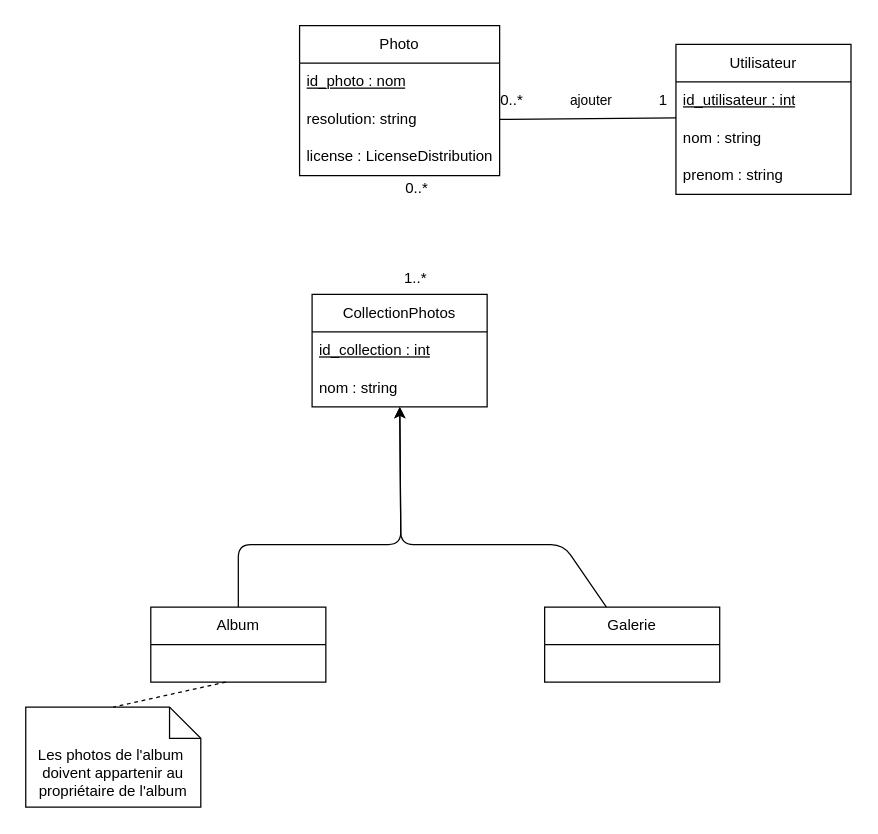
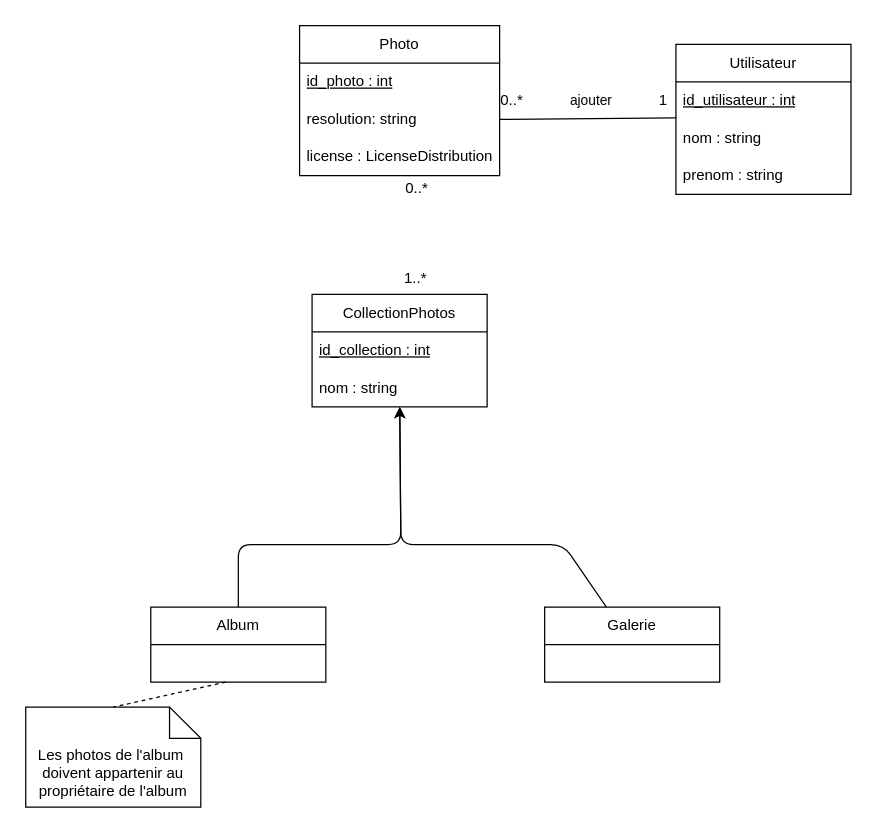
  <mxCell id="0" />
  <mxCell id="1" parent="0" />
  <mxCell id="2" value="Utilisateur" style="swimlane;fontStyle=0;childLayout=stackLayout;horizontal=1;startSize=30;horizontalStack=0;resizeParent=1;resizeParentMax=0;resizeLast=0;collapsible=1;marginBottom=0;whiteSpace=wrap;html=1;" parent="1" vertex="1"><mxGeometry x="540" y="35" width="140" height="120" as="geometry" /></mxCell>
  <mxCell id="3" value="id_utilisateur : int" style="text;strokeColor=none;fillColor=none;align=left;verticalAlign=middle;spacingLeft=4;spacingRight=4;overflow=hidden;points=[[0,0.5],[1,0.5]];portConstraint=eastwest;rotatable=0;whiteSpace=wrap;html=1;fontStyle=4" parent="2" vertex="1"><mxGeometry y="30" width="140" height="30" as="geometry" /></mxCell>
  <mxCell id="4" value="nom : string" style="text;strokeColor=none;fillColor=none;align=left;verticalAlign=middle;spacingLeft=4;spacingRight=4;overflow=hidden;points=[[0,0.5],[1,0.5]];portConstraint=eastwest;rotatable=0;whiteSpace=wrap;html=1;" parent="2" vertex="1"><mxGeometry y="60" width="140" height="30" as="geometry" /></mxCell>
  <mxCell id="5" value="prenom : string" style="text;strokeColor=none;fillColor=none;align=left;verticalAlign=middle;spacingLeft=4;spacingRight=4;overflow=hidden;points=[[0,0.5],[1,0.5]];portConstraint=eastwest;rotatable=0;whiteSpace=wrap;html=1;" parent="2" vertex="1"><mxGeometry y="90" width="140" height="30" as="geometry" /></mxCell>
  <mxCell id="6" value="Album" style="swimlane;fontStyle=0;childLayout=stackLayout;horizontal=1;startSize=30;horizontalStack=0;resizeParent=1;resizeParentMax=0;resizeLast=0;collapsible=1;marginBottom=0;whiteSpace=wrap;html=1;" parent="1" vertex="1"><mxGeometry x="120" y="485" width="140" height="60" as="geometry" /></mxCell>
  <mxCell id="7" value="Galerie" style="swimlane;fontStyle=0;childLayout=stackLayout;horizontal=1;startSize=30;horizontalStack=0;resizeParent=1;resizeParentMax=0;resizeLast=0;collapsible=1;marginBottom=0;whiteSpace=wrap;html=1;" parent="1" vertex="1"><mxGeometry x="435" y="485" width="140" height="60" as="geometry" /></mxCell>
  <mxCell id="8" value="CollectionPhotos" style="swimlane;fontStyle=0;childLayout=stackLayout;horizontal=1;startSize=30;horizontalStack=0;resizeParent=1;resizeParentMax=0;resizeLast=0;collapsible=1;marginBottom=0;whiteSpace=wrap;html=1;" parent="1" vertex="1"><mxGeometry x="249" y="235" width="140" height="90" as="geometry" /></mxCell>
  <mxCell id="9" value="id_collection : int" style="text;strokeColor=none;fillColor=none;align=left;verticalAlign=middle;spacingLeft=4;spacingRight=4;overflow=hidden;points=[[0,0.5],[1,0.5]];portConstraint=eastwest;rotatable=0;whiteSpace=wrap;html=1;fontStyle=4" parent="8" vertex="1"><mxGeometry y="30" width="140" height="30" as="geometry" /></mxCell>
  <mxCell id="10" value="nom : string" style="text;strokeColor=none;fillColor=none;align=left;verticalAlign=middle;spacingLeft=4;spacingRight=4;overflow=hidden;points=[[0,0.5],[1,0.5]];portConstraint=eastwest;rotatable=0;whiteSpace=wrap;html=1;" parent="8" vertex="1"><mxGeometry y="60" width="140" height="30" as="geometry" /></mxCell>
  <mxCell id="11" value="" style="endArrow=classic;html=1;" parent="1" source="6" target="10" edge="1"><mxGeometry width="50" height="50" relative="1" as="geometry"><mxPoint x="340" y="45" as="sourcePoint" /><mxPoint x="390" y="-5" as="targetPoint" /><Array as="points"><mxPoint x="190" y="435" /><mxPoint x="320" y="435" /></Array></mxGeometry></mxCell>
  <mxCell id="12" value="" style="endArrow=classic;html=1;" parent="1" source="7" target="10" edge="1"><mxGeometry width="50" height="50" relative="1" as="geometry"><mxPoint x="640" y="55" as="sourcePoint" /><mxPoint x="750" y="-105" as="targetPoint" /><Array as="points"><mxPoint x="450" y="435" /><mxPoint x="320" y="435" /></Array></mxGeometry></mxCell>
  <mxCell id="13" value="0..*" style="text;html=1;strokeColor=none;fillColor=none;align=center;verticalAlign=middle;whiteSpace=wrap;rounded=0;" parent="1" vertex="1"><mxGeometry x="323" y="142" width="20" height="15" as="geometry" /></mxCell>
  <mxCell id="14" value="1..*" style="text;html=1;strokeColor=none;fillColor=none;align=center;verticalAlign=middle;whiteSpace=wrap;rounded=0;" parent="1" vertex="1"><mxGeometry x="322" y="212" width="20" height="20" as="geometry" /></mxCell>
  <mxCell id="15" value="ajouter" style="endArrow=none;html=1;exitX=1;exitY=0.5;exitDx=0;exitDy=0;entryX=0.001;entryY=-0.04;entryDx=0;entryDy=0;entryPerimeter=0;" parent="1" target="4" edge="1" source="22"><mxGeometry x="0.033" y="14" width="50" height="50" relative="1" as="geometry"><mxPoint x="397" y="95" as="sourcePoint" /><mxPoint x="560" y="185" as="targetPoint" /><mxPoint as="offset" /></mxGeometry></mxCell>
  <mxCell id="16" value="1" style="text;html=1;strokeColor=none;fillColor=none;align=center;verticalAlign=middle;whiteSpace=wrap;rounded=0;" parent="1" vertex="1"><mxGeometry x="520" y="72.5" width="20" height="15" as="geometry" /></mxCell>
  <mxCell id="17" value="0..*" style="text;html=1;strokeColor=none;fillColor=none;align=center;verticalAlign=middle;whiteSpace=wrap;rounded=0;" parent="1" vertex="1"><mxGeometry x="399" y="67.5" width="20" height="25" as="geometry" /></mxCell>
  <mxCell id="18" value="Les photos de l'album&amp;nbsp;&lt;br&gt;doivent appartenir au propriétaire de l'album" style="shape=note2;boundedLbl=1;whiteSpace=wrap;html=1;size=25;verticalAlign=top;align=center;" parent="1" vertex="1"><mxGeometry x="20" y="565" width="140" height="80" as="geometry" /></mxCell>
  <mxCell id="19" value="" style="edgeStyle=none;orthogonalLoop=1;jettySize=auto;html=1;endArrow=none;endFill=0;dashed=1;entryX=0.5;entryY=0;entryDx=0;entryDy=0;entryPerimeter=0;" parent="1" target="18" edge="1"><mxGeometry width="80" relative="1" as="geometry"><mxPoint x="180" y="545" as="sourcePoint" /><mxPoint x="320" y="575" as="targetPoint" /><Array as="points" /></mxGeometry></mxCell>
  <mxCell id="20" value="Photo" style="swimlane;fontStyle=0;childLayout=stackLayout;horizontal=1;startSize=30;horizontalStack=0;resizeParent=1;resizeParentMax=0;resizeLast=0;collapsible=1;marginBottom=0;whiteSpace=wrap;html=1;" parent="1" vertex="1"><mxGeometry x="239" y="20" width="160" height="120" as="geometry"><mxRectangle x="320" y="80" width="70" height="30" as="alternateBounds" /></mxGeometry></mxCell>
- <mxCell id="21" value="&lt;u&gt;id_photo : nom&lt;/u&gt;" style="text;strokeColor=none;fillColor=none;align=left;verticalAlign=middle;spacingLeft=4;spacingRight=4;overflow=hidden;points=[[0,0.5],[1,0.5]];portConstraint=eastwest;rotatable=0;whiteSpace=wrap;html=1;" parent="20" vertex="1"><mxGeometry y="30" width="160" height="30" as="geometry" /></mxCell>
+ <mxCell id="21" value="&lt;u&gt;id_photo : int&lt;/u&gt;" style="text;strokeColor=none;fillColor=none;align=left;verticalAlign=middle;spacingLeft=4;spacingRight=4;overflow=hidden;points=[[0,0.5],[1,0.5]];portConstraint=eastwest;rotatable=0;whiteSpace=wrap;html=1;" parent="20" vertex="1"><mxGeometry y="30" width="160" height="30" as="geometry" /></mxCell>
  <mxCell id="22" value="resolution: string" style="text;strokeColor=none;fillColor=none;align=left;verticalAlign=middle;spacingLeft=4;spacingRight=4;overflow=hidden;points=[[0,0.5],[1,0.5]];portConstraint=eastwest;rotatable=0;whiteSpace=wrap;html=1;" parent="20" vertex="1"><mxGeometry y="60" width="160" height="30" as="geometry" /></mxCell>
  <mxCell id="23" value="license : LicenseDistribution" style="text;strokeColor=none;fillColor=none;align=left;verticalAlign=middle;spacingLeft=4;spacingRight=4;overflow=hidden;points=[[0,0.5],[1,0.5]];portConstraint=eastwest;rotatable=0;whiteSpace=wrap;html=1;" parent="20" vertex="1"><mxGeometry y="90" width="160" height="30" as="geometry" /></mxCell>
